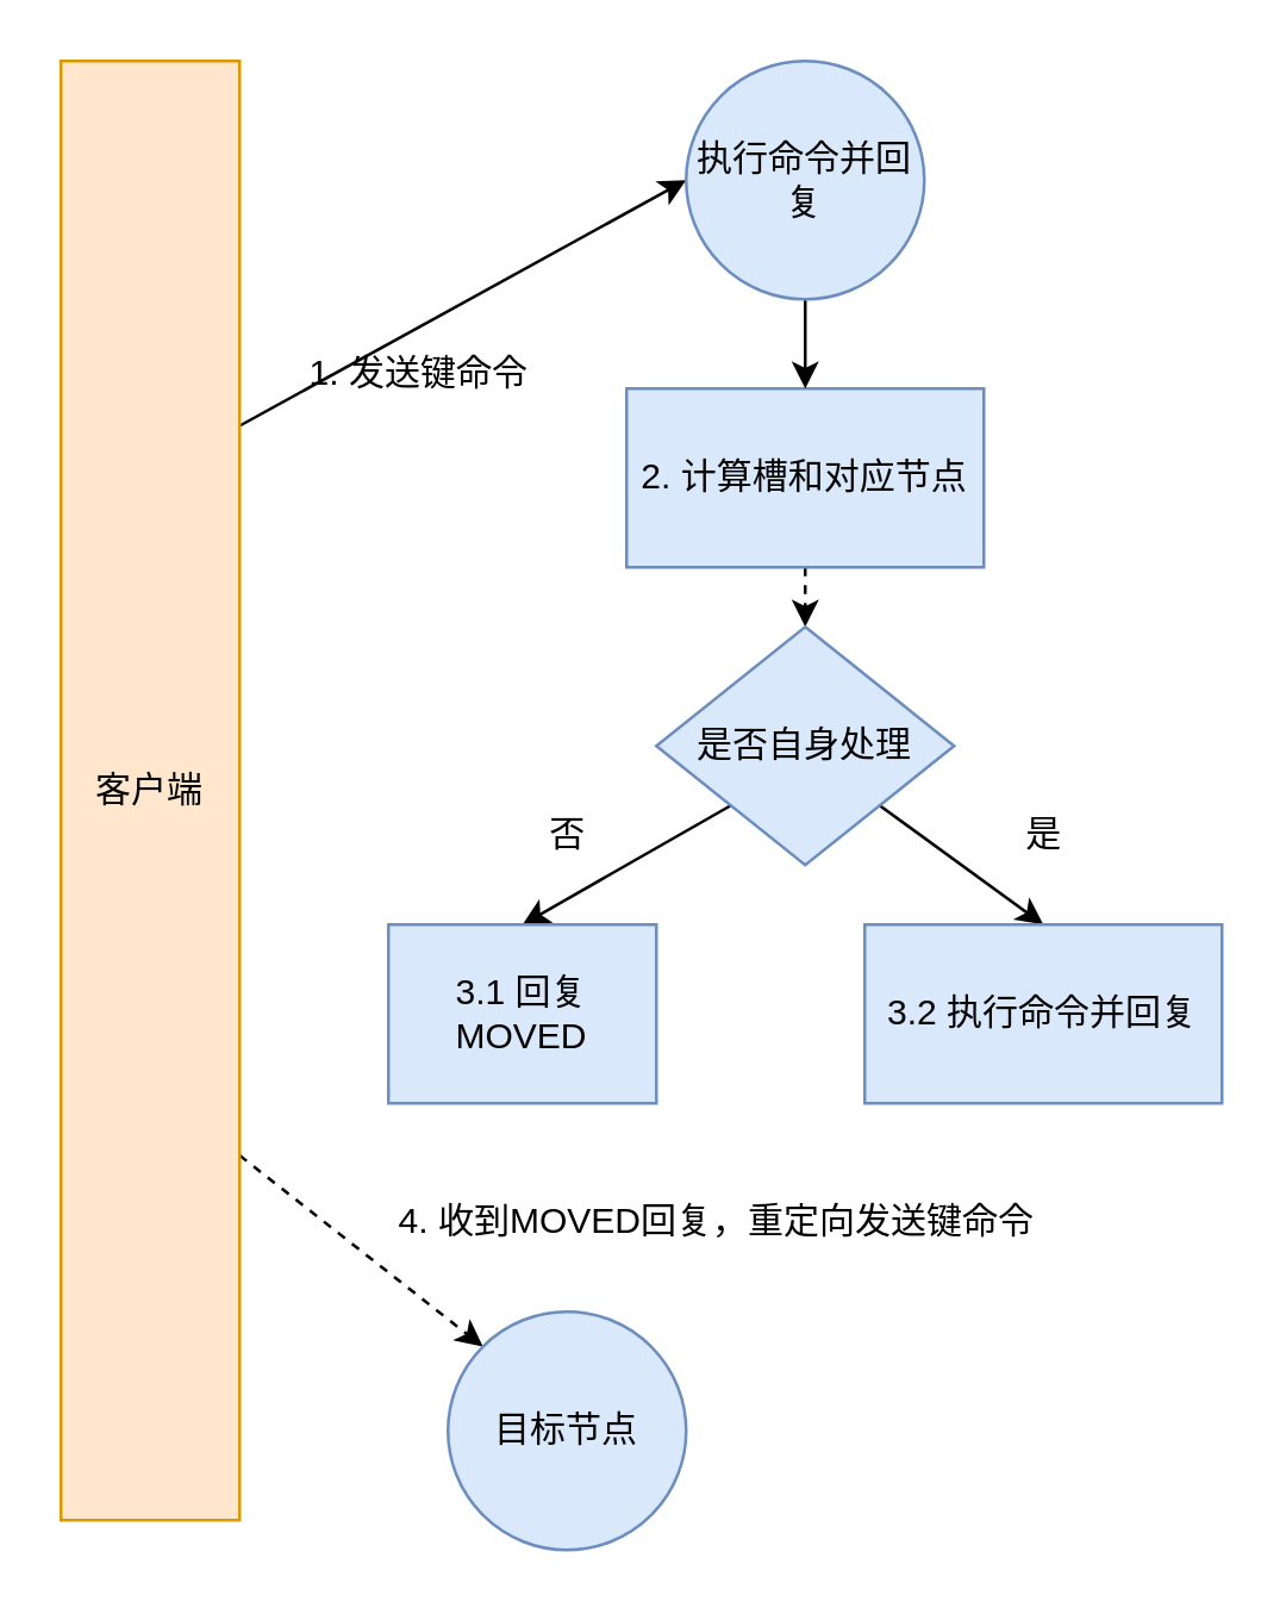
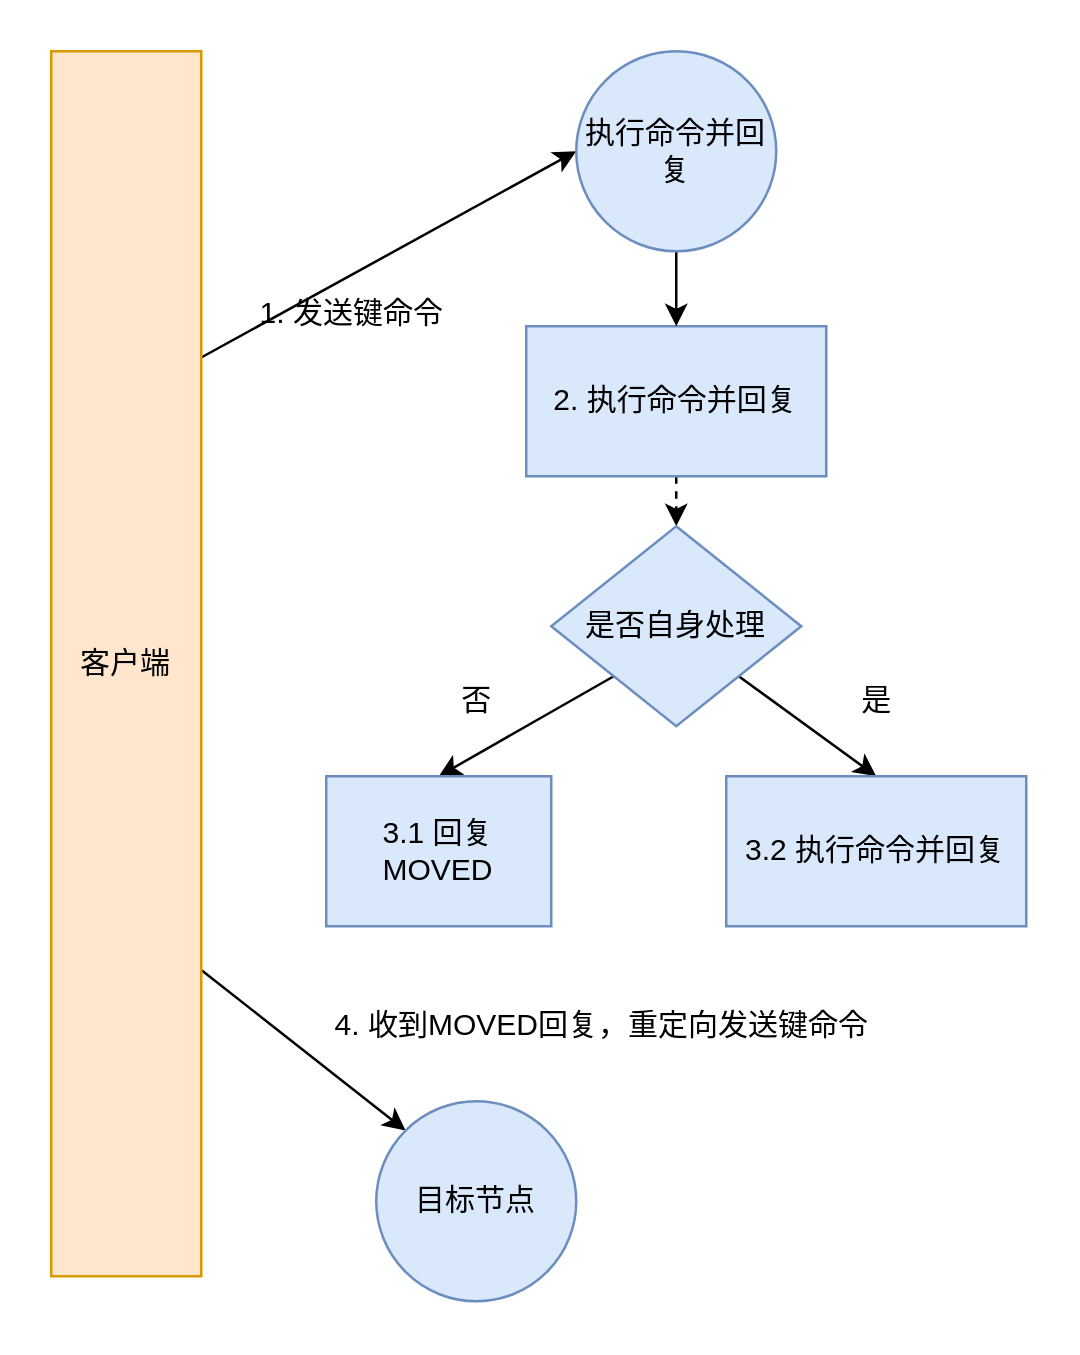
  <mxCell id="0" />
  <mxCell id="1" parent="0" />
- <mxCell id="2" style="edgeStyle=none;rounded=0;orthogonalLoop=1;jettySize=auto;html=1;exitX=1;exitY=0.75;exitDx=0;exitDy=0;entryX=0;entryY=0;entryDx=0;entryDy=0;dashed=1;" edge="1" parent="1" source="4" target="14"><mxGeometry relative="1" as="geometry" /></mxCell>
+ <mxCell id="2" style="edgeStyle=none;rounded=0;orthogonalLoop=1;jettySize=auto;html=1;exitX=1;exitY=0.75;exitDx=0;exitDy=0;entryX=0;entryY=0;entryDx=0;entryDy=0;" edge="1" parent="1" source="4" target="14"><mxGeometry relative="1" as="geometry" /></mxCell>
  <mxCell id="3" style="edgeStyle=none;rounded=0;orthogonalLoop=1;jettySize=auto;html=1;exitX=1;exitY=0.25;exitDx=0;exitDy=0;entryX=0;entryY=0.5;entryDx=0;entryDy=0;" edge="1" parent="1" source="4" target="13"><mxGeometry relative="1" as="geometry" /></mxCell>
  <mxCell id="4" value="客户端" style="rounded=0;whiteSpace=wrap;html=1;fillColor=#ffe6cc;strokeColor=#d79b00;" vertex="1" parent="1"><mxGeometry x="20" y="20" width="60" height="490" as="geometry" /></mxCell>
  <mxCell id="5" style="edgeStyle=orthogonalEdgeStyle;rounded=0;orthogonalLoop=1;jettySize=auto;html=1;exitX=0.5;exitY=1;exitDx=0;exitDy=0;entryX=0.5;entryY=0;entryDx=0;entryDy=0;dashed=1;" edge="1" parent="1" source="6" target="9"><mxGeometry relative="1" as="geometry" /></mxCell>
- <mxCell id="6" value="2. 计算槽和对应节点" style="rounded=0;whiteSpace=wrap;html=1;fillColor=#dae8fc;strokeColor=#6c8ebf;" vertex="1" parent="1"><mxGeometry x="210" y="130" width="120" height="60" as="geometry" /></mxCell>
+ <mxCell id="6" value="2. 执行命令并回复" style="rounded=0;whiteSpace=wrap;html=1;fillColor=#dae8fc;strokeColor=#6c8ebf;" vertex="1" parent="1"><mxGeometry x="210" y="130" width="120" height="60" as="geometry" /></mxCell>
  <mxCell id="7" style="rounded=0;orthogonalLoop=1;jettySize=auto;html=1;exitX=0;exitY=1;exitDx=0;exitDy=0;entryX=0.5;entryY=0;entryDx=0;entryDy=0;" edge="1" parent="1" source="9" target="10"><mxGeometry relative="1" as="geometry" /></mxCell>
  <mxCell id="8" style="edgeStyle=none;rounded=0;orthogonalLoop=1;jettySize=auto;html=1;exitX=1;exitY=1;exitDx=0;exitDy=0;entryX=0.5;entryY=0;entryDx=0;entryDy=0;" edge="1" parent="1" source="9" target="11"><mxGeometry relative="1" as="geometry" /></mxCell>
  <mxCell id="9" value="是否自身处理" style="rhombus;whiteSpace=wrap;html=1;fillColor=#dae8fc;strokeColor=#6c8ebf;" vertex="1" parent="1"><mxGeometry x="220" y="210" width="100" height="80" as="geometry" /></mxCell>
  <mxCell id="10" value="3.1 回复MOVED" style="rounded=0;whiteSpace=wrap;html=1;fillColor=#dae8fc;strokeColor=#6c8ebf;" vertex="1" parent="1"><mxGeometry x="130" y="310" width="90" height="60" as="geometry" /></mxCell>
  <mxCell id="11" value="3.2 执行命令并回复" style="rounded=0;whiteSpace=wrap;html=1;fillColor=#dae8fc;strokeColor=#6c8ebf;" vertex="1" parent="1"><mxGeometry x="290" y="310" width="120" height="60" as="geometry" /></mxCell>
  <mxCell id="12" style="edgeStyle=orthogonalEdgeStyle;rounded=0;orthogonalLoop=1;jettySize=auto;html=1;exitX=0.5;exitY=1;exitDx=0;exitDy=0;entryX=0.5;entryY=0;entryDx=0;entryDy=0;" edge="1" parent="1" source="13" target="6"><mxGeometry relative="1" as="geometry" /></mxCell>
  <mxCell id="13" value="&lt;span&gt;执行命令并回复&lt;/span&gt;" style="ellipse;whiteSpace=wrap;html=1;aspect=fixed;fillColor=#dae8fc;strokeColor=#6c8ebf;" vertex="1" parent="1"><mxGeometry x="230" y="20" width="80" height="80" as="geometry" /></mxCell>
  <mxCell id="14" value="目标节点" style="ellipse;whiteSpace=wrap;html=1;aspect=fixed;fillColor=#dae8fc;strokeColor=#6c8ebf;" vertex="1" parent="1"><mxGeometry x="150" y="440" width="80" height="80" as="geometry" /></mxCell>
  <mxCell id="15" value="1. 发送键命令" style="text;html=1;align=center;verticalAlign=middle;resizable=0;points=[];autosize=1;strokeColor=none;fillColor=none;" vertex="1" parent="1"><mxGeometry x="95" y="115" width="90" height="20" as="geometry" /></mxCell>
  <mxCell id="16" value="4. 收到MOVED回复，重定向发送键命令" style="text;html=1;align=center;verticalAlign=middle;resizable=0;points=[];autosize=1;strokeColor=none;fillColor=none;" vertex="1" parent="1"><mxGeometry x="125" y="400" width="230" height="20" as="geometry" /></mxCell>
  <mxCell id="17" value="是" style="text;html=1;align=center;verticalAlign=middle;resizable=0;points=[];autosize=1;strokeColor=none;fillColor=none;" vertex="1" parent="1"><mxGeometry x="335" y="270" width="30" height="20" as="geometry" /></mxCell>
  <mxCell id="18" value="否" style="text;html=1;align=center;verticalAlign=middle;resizable=0;points=[];autosize=1;strokeColor=none;fillColor=none;" vertex="1" parent="1"><mxGeometry x="175" y="270" width="30" height="20" as="geometry" /></mxCell>
